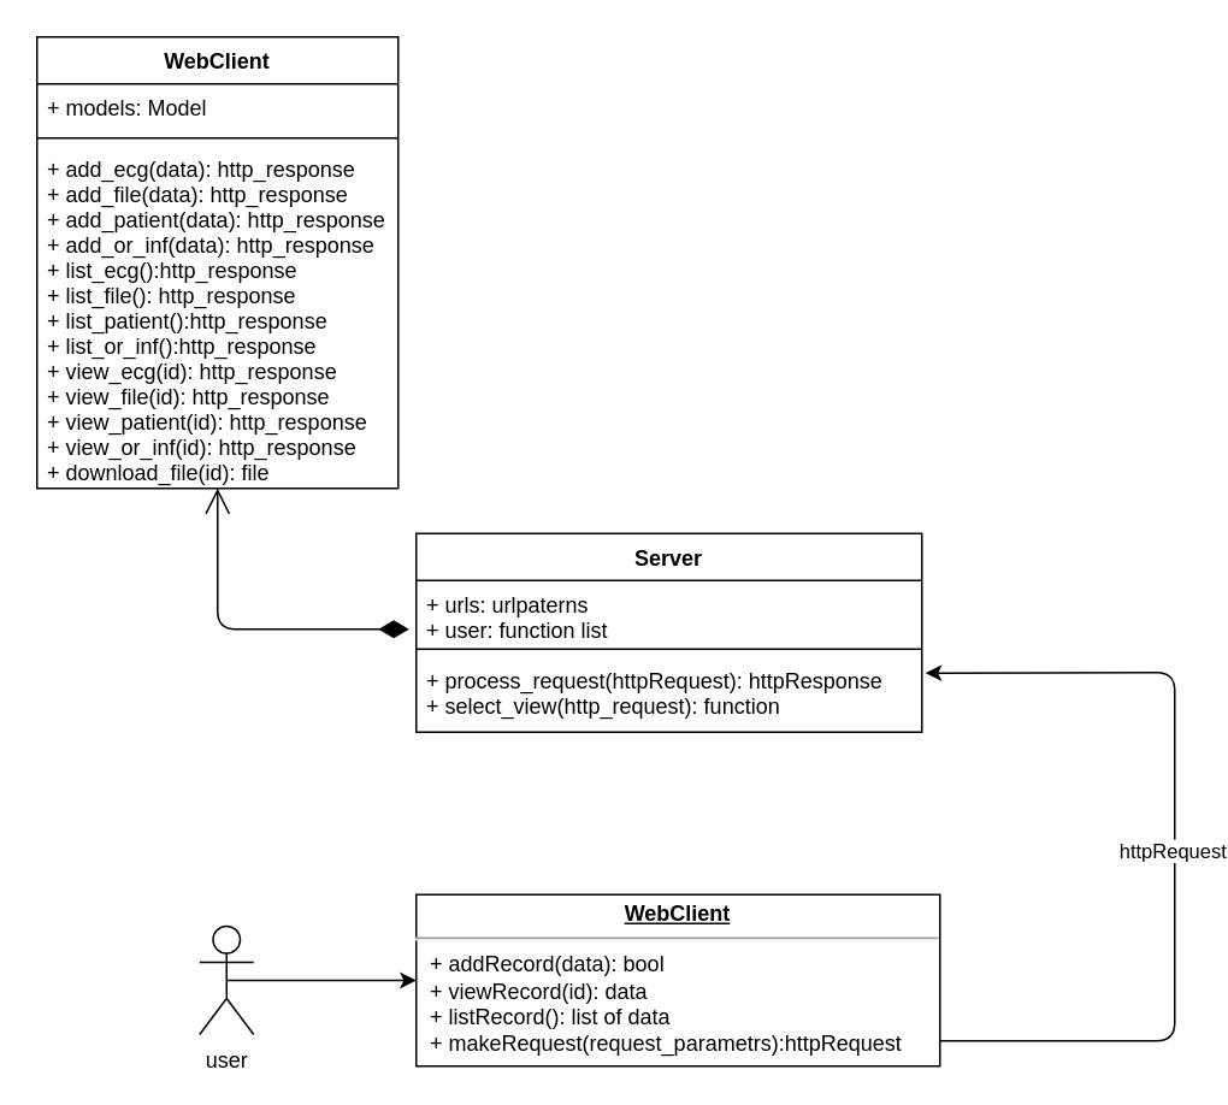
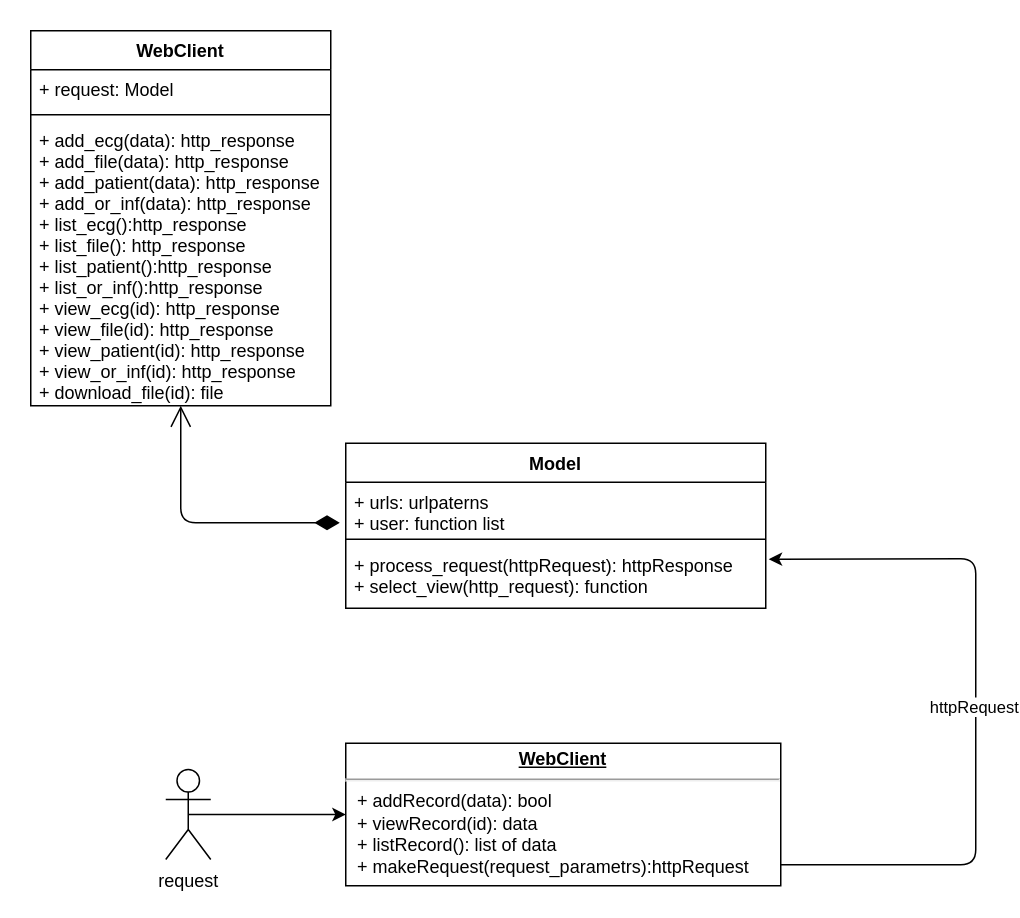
  <mxCell id="0" />
  <mxCell id="1" parent="0" />
  <mxCell id="2" style="edgeStyle=orthogonalEdgeStyle;rounded=0;orthogonalLoop=1;jettySize=auto;html=1;exitX=0.5;exitY=0.5;exitDx=0;exitDy=0;exitPerimeter=0;entryX=0;entryY=0.5;entryDx=0;entryDy=0;" edge="1" parent="1" source="3" target="4"><mxGeometry relative="1" as="geometry" /></mxCell>
- <mxCell id="3" value="&lt;div&gt;user&lt;/div&gt;" style="shape=umlActor;verticalLabelPosition=bottom;verticalAlign=top;html=1;outlineConnect=0;" vertex="1" parent="1"><mxGeometry x="110" y="512.5" width="30" height="60" as="geometry" /></mxCell>
+ <mxCell id="3" value="&lt;div&gt;request&lt;/div&gt;" style="shape=umlActor;verticalLabelPosition=bottom;verticalAlign=top;html=1;outlineConnect=0;" vertex="1" parent="1"><mxGeometry x="110" y="512.5" width="30" height="60" as="geometry" /></mxCell>
  <mxCell id="4" value="&lt;p style=&quot;margin: 0px ; margin-top: 4px ; text-align: center ; text-decoration: underline&quot;&gt;&lt;b&gt;WebClient&lt;/b&gt;&lt;/p&gt;&lt;hr&gt;&lt;p style=&quot;margin: 0px ; margin-left: 8px&quot;&gt;+ addRecord(data): bool&lt;/p&gt;&lt;p style=&quot;margin: 0px ; margin-left: 8px&quot;&gt;+ viewRecord(id): data&lt;/p&gt;&lt;p style=&quot;margin: 0px ; margin-left: 8px&quot;&gt;+ listRecord(): list of data&lt;/p&gt;&lt;p style=&quot;margin: 0px ; margin-left: 8px&quot;&gt;+ makeRequest(request_parametrs):httpRequest&lt;/p&gt;" style="verticalAlign=top;align=left;overflow=fill;fontSize=12;fontFamily=Helvetica;html=1;" vertex="1" parent="1"><mxGeometry x="230" y="495" width="290" height="95" as="geometry" /></mxCell>
- <mxCell id="5" value="Server" style="swimlane;fontStyle=1;align=center;verticalAlign=top;childLayout=stackLayout;horizontal=1;startSize=26;horizontalStack=0;resizeParent=1;resizeParentMax=0;resizeLast=0;collapsible=1;marginBottom=0;" vertex="1" parent="1"><mxGeometry x="230" y="295" width="280" height="110" as="geometry" /></mxCell>
+ <mxCell id="5" value="Model" style="swimlane;fontStyle=1;align=center;verticalAlign=top;childLayout=stackLayout;horizontal=1;startSize=26;horizontalStack=0;resizeParent=1;resizeParentMax=0;resizeLast=0;collapsible=1;marginBottom=0;" vertex="1" parent="1"><mxGeometry x="230" y="295" width="280" height="110" as="geometry" /></mxCell>
  <mxCell id="6" value="+ urls: urlpaterns&#10;+ user: function list&#10;" style="text;strokeColor=none;fillColor=none;align=left;verticalAlign=top;spacingLeft=4;spacingRight=4;overflow=hidden;rotatable=0;points=[[0,0.5],[1,0.5]];portConstraint=eastwest;" vertex="1" parent="5"><mxGeometry y="26" width="280" height="34" as="geometry" /></mxCell>
  <mxCell id="7" value="" style="line;strokeWidth=1;fillColor=none;align=left;verticalAlign=middle;spacingTop=-1;spacingLeft=3;spacingRight=3;rotatable=0;labelPosition=right;points=[];portConstraint=eastwest;" vertex="1" parent="5"><mxGeometry y="60" width="280" height="8" as="geometry" /></mxCell>
  <mxCell id="8" value="+ process_request(httpRequest): httpResponse &#10;+ select_view(http_request): function" style="text;strokeColor=none;fillColor=none;align=left;verticalAlign=top;spacingLeft=4;spacingRight=4;overflow=hidden;rotatable=0;points=[[0,0.5],[1,0.5]];portConstraint=eastwest;" vertex="1" parent="5"><mxGeometry y="68" width="280" height="42" as="geometry" /></mxCell>
  <mxCell id="9" value="" style="endArrow=classic;html=1;exitX=1;exitY=0.853;exitDx=0;exitDy=0;exitPerimeter=0;entryX=1.007;entryY=0.222;entryDx=0;entryDy=0;entryPerimeter=0;" edge="1" parent="1" source="4" target="8"><mxGeometry width="50" height="50" relative="1" as="geometry"><mxPoint x="570" y="600" as="sourcePoint" /><mxPoint x="620" y="550" as="targetPoint" /><Array as="points"><mxPoint x="650" y="576" /><mxPoint x="650" y="470" /><mxPoint x="650" y="372" /></Array></mxGeometry></mxCell>
  <mxCell id="10" value="httpRequest" style="edgeLabel;html=1;align=center;verticalAlign=middle;resizable=0;points=[];" vertex="1" connectable="0" parent="9"><mxGeometry x="-0.002" y="2" relative="1" as="geometry"><mxPoint as="offset" /></mxGeometry></mxCell>
  <mxCell id="11" value="" style="endArrow=open;html=1;endSize=12;startArrow=diamondThin;startSize=14;startFill=1;edgeStyle=orthogonalEdgeStyle;align=left;verticalAlign=bottom;" edge="1" parent="1"><mxGeometry x="0.211" relative="1" as="geometry"><mxPoint x="226" y="348" as="sourcePoint" /><mxPoint x="120" y="270" as="targetPoint" /><Array as="points"><mxPoint x="120" y="348" /><mxPoint x="120" y="280" /></Array><mxPoint as="offset" /></mxGeometry></mxCell>
  <mxCell id="12" value="WebClient" style="swimlane;fontStyle=1;align=center;verticalAlign=top;childLayout=stackLayout;horizontal=1;startSize=26;horizontalStack=0;resizeParent=1;resizeParentMax=0;resizeLast=0;collapsible=1;marginBottom=0;" vertex="1" parent="1"><mxGeometry x="20" y="20" width="200" height="250" as="geometry" /></mxCell>
- <mxCell id="13" value="+ models: Model" style="text;strokeColor=none;fillColor=none;align=left;verticalAlign=top;spacingLeft=4;spacingRight=4;overflow=hidden;rotatable=0;points=[[0,0.5],[1,0.5]];portConstraint=eastwest;" vertex="1" parent="12"><mxGeometry y="26" width="200" height="26" as="geometry" /></mxCell>
+ <mxCell id="13" value="+ request: Model" style="text;strokeColor=none;fillColor=none;align=left;verticalAlign=top;spacingLeft=4;spacingRight=4;overflow=hidden;rotatable=0;points=[[0,0.5],[1,0.5]];portConstraint=eastwest;" vertex="1" parent="12"><mxGeometry y="26" width="200" height="26" as="geometry" /></mxCell>
  <mxCell id="14" value="" style="line;strokeWidth=1;fillColor=none;align=left;verticalAlign=middle;spacingTop=-1;spacingLeft=3;spacingRight=3;rotatable=0;labelPosition=right;points=[];portConstraint=eastwest;" vertex="1" parent="12"><mxGeometry y="52" width="200" height="8" as="geometry" /></mxCell>
  <mxCell id="15" value="+ add_ecg(data): http_response&#10;+ add_file(data): http_response&#10;+ add_patient(data): http_response&#10;+ add_or_inf(data): http_response&#10;+ list_ecg():http_response&#10;+ list_file(): http_response&#10;+ list_patient():http_response&#10;+ list_or_inf():http_response&#10;+ view_ecg(id): http_response&#10;+ view_file(id): http_response&#10;+ view_patient(id): http_response&#10;+ view_or_inf(id): http_response&#10;+ download_file(id): file&#10;&#10;&#10;&#10;&#10;&#10;" style="text;strokeColor=none;fillColor=none;align=left;verticalAlign=top;spacingLeft=4;spacingRight=4;overflow=hidden;rotatable=0;points=[[0,0.5],[1,0.5]];portConstraint=eastwest;" vertex="1" parent="12"><mxGeometry y="60" width="200" height="190" as="geometry" /></mxCell>
